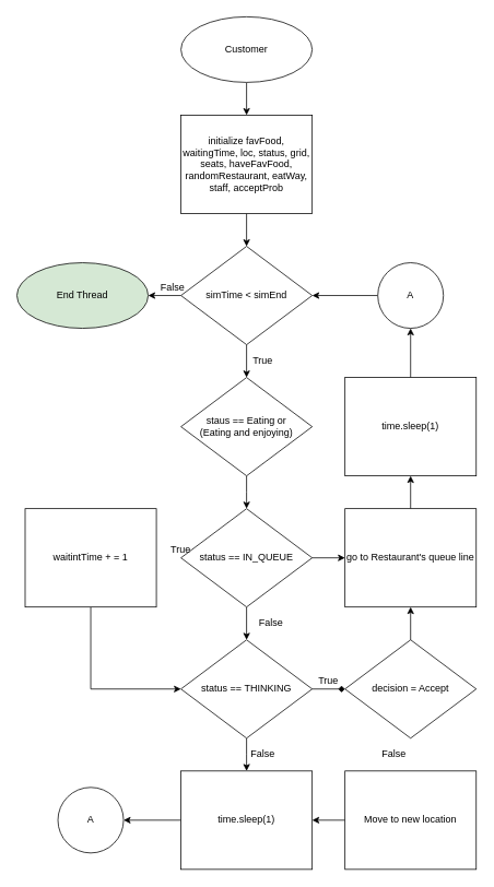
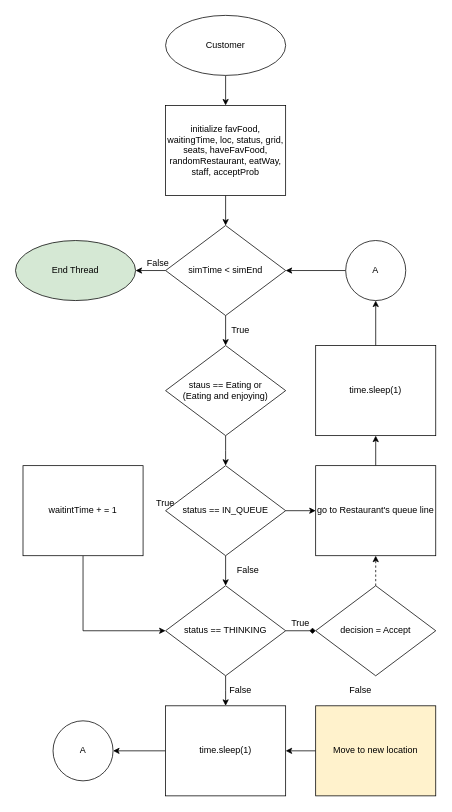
  <mxCell id="0" />
  <mxCell id="1" parent="0" />
  <mxCell id="2" value="" style="edgeStyle=orthogonalEdgeStyle;rounded=0;orthogonalLoop=1;jettySize=auto;html=1;" edge="1" parent="1" source="3" target="5"><mxGeometry relative="1" as="geometry" /></mxCell>
  <mxCell id="3" value="Customer" style="ellipse;whiteSpace=wrap;html=1;" vertex="1" parent="1"><mxGeometry x="220" width="160" height="80" as="geometry" y="20" /></mxCell>
  <mxCell id="4" value="" style="edgeStyle=orthogonalEdgeStyle;rounded=0;orthogonalLoop=1;jettySize=auto;html=1;" edge="1" parent="1" source="5" target="8"><mxGeometry relative="1" as="geometry" /></mxCell>
  <mxCell id="5" value="initialize favFood, waitingTime, loc, status, grid, seats, haveFavFood, randomRestaurant, eatWay, staff, acceptProb" style="rounded=0;whiteSpace=wrap;html=1;" vertex="1" parent="1"><mxGeometry x="220" y="140" width="160" height="120" as="geometry" /></mxCell>
  <mxCell id="6" value="" style="edgeStyle=orthogonalEdgeStyle;rounded=0;orthogonalLoop=1;jettySize=auto;html=1;" edge="1" parent="1" source="8" target="10"><mxGeometry relative="1" as="geometry" /></mxCell>
  <mxCell id="7" value="" style="edgeStyle=orthogonalEdgeStyle;rounded=0;orthogonalLoop=1;jettySize=auto;html=1;" edge="1" parent="1" source="8" target="23"><mxGeometry relative="1" as="geometry" /></mxCell>
  <mxCell id="8" value="simTime &amp;lt; simEnd" style="rhombus;whiteSpace=wrap;html=1;" vertex="1" parent="1"><mxGeometry x="220" y="300" width="160" height="120" as="geometry" /></mxCell>
  <mxCell id="9" value="" style="edgeStyle=orthogonalEdgeStyle;rounded=0;orthogonalLoop=1;jettySize=auto;html=1;" edge="1" parent="1" source="10"><mxGeometry relative="1" as="geometry"><mxPoint x="300" y="620" as="targetPoint" /></mxGeometry></mxCell>
  <mxCell id="10" value="staus == Eating or &lt;br&gt;(Eating and enjoying)" style="rhombus;whiteSpace=wrap;html=1;" vertex="1" parent="1"><mxGeometry x="220" y="460" width="160" height="120" as="geometry" /></mxCell>
  <mxCell id="11" value="" style="edgeStyle=orthogonalEdgeStyle;rounded=0;orthogonalLoop=1;jettySize=auto;html=1;" edge="1" parent="1" source="13" target="36"><mxGeometry relative="1" as="geometry" /></mxCell>
  <mxCell id="12" value="" style="edgeStyle=orthogonalEdgeStyle;rounded=0;orthogonalLoop=1;jettySize=auto;html=1;" edge="1" parent="1" source="13" target="18"><mxGeometry relative="1" as="geometry" /></mxCell>
  <mxCell id="13" value="status == IN_QUEUE" style="rhombus;whiteSpace=wrap;html=1;" vertex="1" parent="1"><mxGeometry x="220" y="620" width="160" height="120" as="geometry" /></mxCell>
  <mxCell id="14" style="edgeStyle=orthogonalEdgeStyle;rounded=0;orthogonalLoop=1;jettySize=auto;html=1;entryX=0;entryY=0.5;entryDx=0;entryDy=0;" edge="1" parent="1" source="15" target="18"><mxGeometry relative="1" as="geometry"><Array as="points"><mxPoint x="110" y="840" /></Array></mxGeometry></mxCell>
  <mxCell id="15" value="waitintTime + = 1" style="rounded=0;whiteSpace=wrap;html=1;" vertex="1" parent="1"><mxGeometry x="30" y="620" width="160" height="120" as="geometry" /></mxCell>
  <mxCell id="16" value="" style="edgeStyle=orthogonalEdgeStyle;rounded=0;orthogonalLoop=1;jettySize=auto;html=1;endArrow=diamond;" edge="1" parent="1" source="18" target="20"><mxGeometry relative="1" as="geometry" /></mxCell>
  <mxCell id="17" value="" style="edgeStyle=orthogonalEdgeStyle;rounded=0;orthogonalLoop=1;jettySize=auto;html=1;" edge="1" parent="1" source="18"><mxGeometry relative="1" as="geometry"><mxPoint x="300" y="940" as="targetPoint" /></mxGeometry></mxCell>
  <mxCell id="18" value="status == THINKING" style="rhombus;whiteSpace=wrap;html=1;" vertex="1" parent="1"><mxGeometry x="220" y="780" width="160" height="120" as="geometry" /></mxCell>
- <mxCell id="19" value="" style="edgeStyle=orthogonalEdgeStyle;rounded=0;orthogonalLoop=1;jettySize=auto;html=1;" edge="1" parent="1" source="20" target="36"><mxGeometry relative="1" as="geometry" /></mxCell>
+ <mxCell id="19" value="" style="edgeStyle=orthogonalEdgeStyle;rounded=0;orthogonalLoop=1;jettySize=auto;html=1;dashed=1;" edge="1" parent="1" source="20" target="36"><mxGeometry relative="1" as="geometry" /></mxCell>
  <mxCell id="20" value="decision = Accept" style="rhombus;whiteSpace=wrap;html=1;" vertex="1" parent="1"><mxGeometry x="420" y="780" width="160" height="120" as="geometry" /></mxCell>
  <mxCell id="21" value="" style="edgeStyle=orthogonalEdgeStyle;rounded=0;orthogonalLoop=1;jettySize=auto;html=1;" edge="1" parent="1" source="22" target="8"><mxGeometry relative="1" as="geometry" /></mxCell>
  <mxCell id="22" value="A" style="ellipse;whiteSpace=wrap;html=1;aspect=fixed;" vertex="1" parent="1"><mxGeometry x="460" y="320" width="80" height="80" as="geometry" /></mxCell>
  <mxCell id="23" value="End Thread" style="ellipse;whiteSpace=wrap;html=1;fillColor=#d5e8d4;" vertex="1" parent="1"><mxGeometry x="20" y="320" width="160" height="80" as="geometry" /></mxCell>
  <mxCell id="24" value="False" style="text;html=1;strokeColor=none;fillColor=none;align=center;verticalAlign=middle;whiteSpace=wrap;rounded=0;" vertex="1" parent="1"><mxGeometry x="190" y="330" width="40" height="40" as="geometry" /></mxCell>
  <mxCell id="25" value="True" style="text;html=1;strokeColor=none;fillColor=none;align=center;verticalAlign=middle;whiteSpace=wrap;rounded=0;" vertex="1" parent="1"><mxGeometry x="300" y="420" width="40" height="40" as="geometry" /></mxCell>
  <mxCell id="26" value="False" style="text;html=1;strokeColor=none;fillColor=none;align=center;verticalAlign=middle;whiteSpace=wrap;rounded=0;" vertex="1" parent="1"><mxGeometry x="300" y="900" width="40" height="40" as="geometry" /></mxCell>
  <mxCell id="27" value="True" style="text;html=1;strokeColor=none;fillColor=none;align=center;verticalAlign=middle;whiteSpace=wrap;rounded=0;" vertex="1" parent="1"><mxGeometry x="200" y="650" width="40" height="40" as="geometry" /></mxCell>
  <mxCell id="28" value="True" style="text;html=1;strokeColor=none;fillColor=none;align=center;verticalAlign=middle;whiteSpace=wrap;rounded=0;" vertex="1" parent="1"><mxGeometry x="380" y="810" width="40" height="40" as="geometry" /></mxCell>
  <mxCell id="29" value="A" style="ellipse;whiteSpace=wrap;html=1;aspect=fixed;" vertex="1" parent="1"><mxGeometry x="70" y="960" width="80" height="80" as="geometry" /></mxCell>
  <mxCell id="30" style="edgeStyle=orthogonalEdgeStyle;rounded=0;orthogonalLoop=1;jettySize=auto;html=1;entryX=1;entryY=0.5;entryDx=0;entryDy=0;" edge="1" parent="1" source="31" target="29"><mxGeometry relative="1" as="geometry" /></mxCell>
  <mxCell id="31" value="time.sleep(1)" style="rounded=0;whiteSpace=wrap;html=1;" vertex="1" parent="1"><mxGeometry x="220" y="940" width="160" height="120" as="geometry" /></mxCell>
  <mxCell id="32" value="" style="edgeStyle=orthogonalEdgeStyle;rounded=0;orthogonalLoop=1;jettySize=auto;html=1;" edge="1" parent="1" source="33" target="31"><mxGeometry relative="1" as="geometry" /></mxCell>
- <mxCell id="33" value="Move to new location" style="rounded=0;whiteSpace=wrap;html=1;" vertex="1" parent="1"><mxGeometry x="420" y="940" width="160" height="120" as="geometry" /></mxCell>
+ <mxCell id="33" value="Move to new location" style="rounded=0;whiteSpace=wrap;html=1;fillColor=#fff2cc;" vertex="1" parent="1"><mxGeometry x="420" y="940" width="160" height="120" as="geometry" /></mxCell>
  <mxCell id="34" value="False" style="text;html=1;strokeColor=none;fillColor=none;align=center;verticalAlign=middle;whiteSpace=wrap;rounded=0;" vertex="1" parent="1"><mxGeometry x="460" y="900" width="40" height="40" as="geometry" /></mxCell>
  <mxCell id="35" value="" style="edgeStyle=orthogonalEdgeStyle;rounded=0;orthogonalLoop=1;jettySize=auto;html=1;" edge="1" parent="1" source="36" target="39"><mxGeometry relative="1" as="geometry" /></mxCell>
  <mxCell id="36" value="go to Restaurant's queue line" style="rounded=0;whiteSpace=wrap;html=1;" vertex="1" parent="1"><mxGeometry x="420" y="620" width="160" height="120" as="geometry" /></mxCell>
  <mxCell id="37" value="False" style="text;html=1;strokeColor=none;fillColor=none;align=center;verticalAlign=middle;whiteSpace=wrap;rounded=0;" vertex="1" parent="1"><mxGeometry x="310" y="740" width="40" height="40" as="geometry" /></mxCell>
  <mxCell id="38" value="" style="edgeStyle=orthogonalEdgeStyle;rounded=0;orthogonalLoop=1;jettySize=auto;html=1;" edge="1" parent="1" source="39" target="22"><mxGeometry relative="1" as="geometry" /></mxCell>
  <mxCell id="39" value="time.sleep(1)" style="rounded=0;whiteSpace=wrap;html=1;" vertex="1" parent="1"><mxGeometry x="420" y="460" width="160" height="120" as="geometry" /></mxCell>
